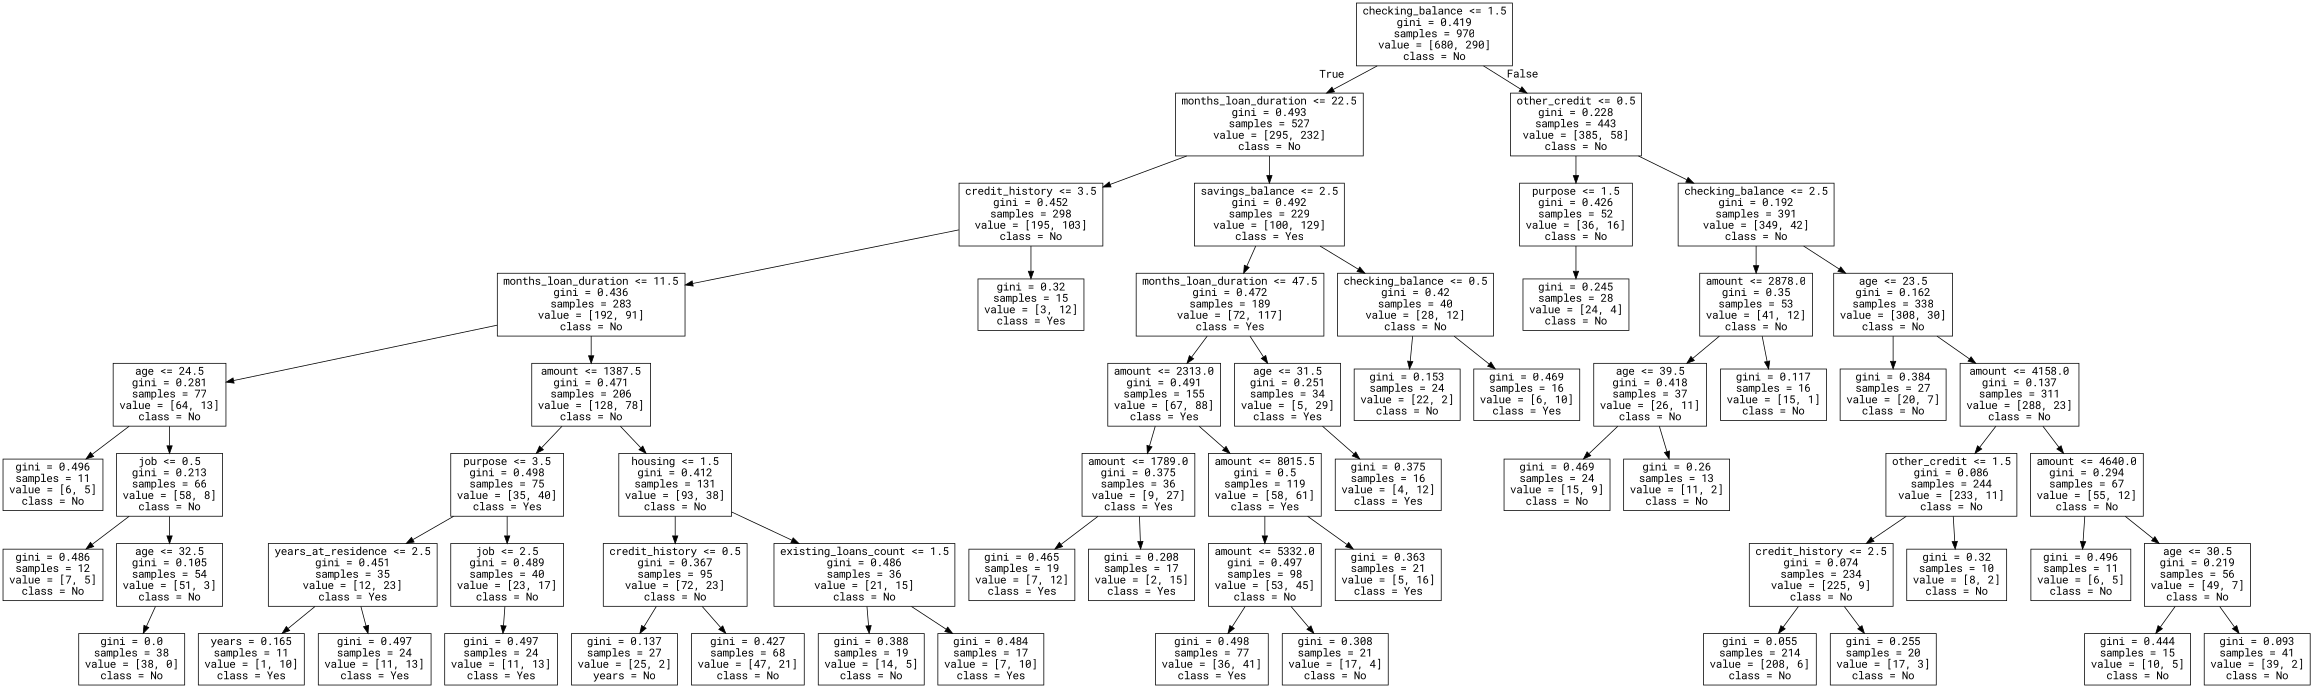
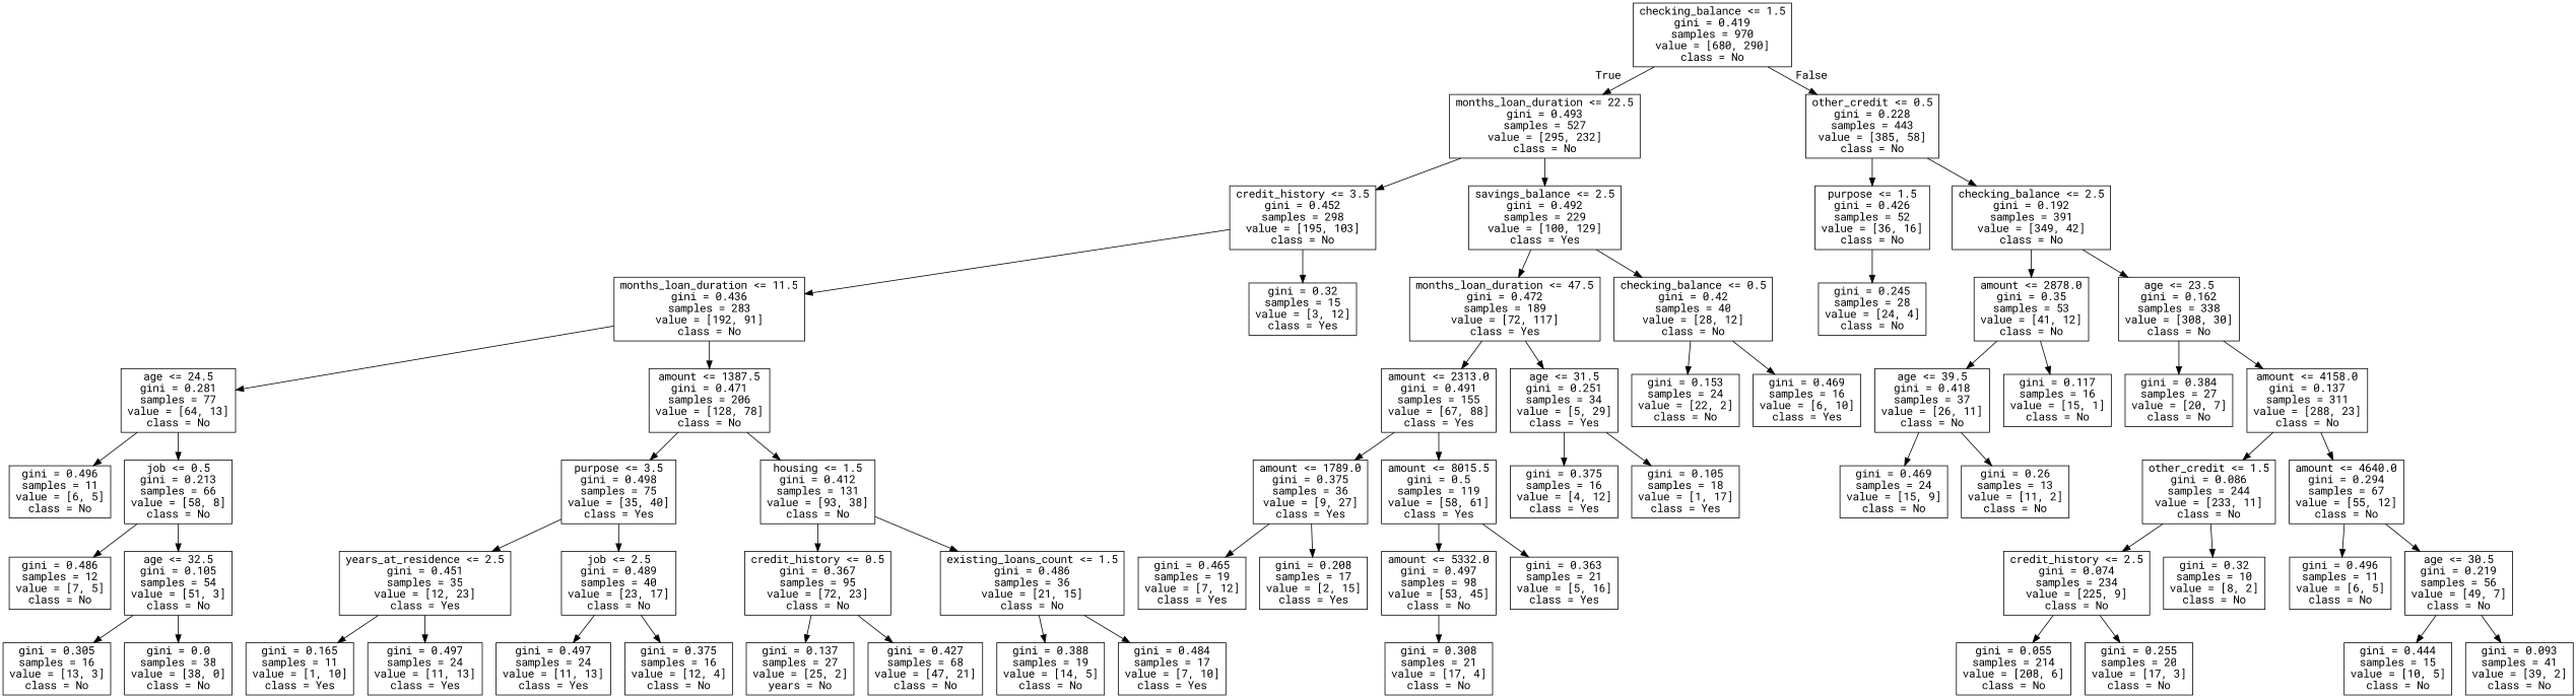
  digraph {
    fontname="Roboto Mono"
    node [fontname="Roboto Mono" shape=box]
    edge [fontname="Roboto Mono"]
    n1 [label="checking_balance <= 1.5\ngini = 0.419\nsamples = 970\nvalue = [680, 290]\nclass = No"]
    n2 [label="months_loan_duration <= 22.5\ngini = 0.493\nsamples = 527\nvalue = [295, 232]\nclass = No"]
    n3 [label="other_credit <= 0.5\ngini = 0.228\nsamples = 443\nvalue = [385, 58]\nclass = No"]
    n4 [label="credit_history <= 3.5\ngini = 0.452\nsamples = 298\nvalue = [195, 103]\nclass = No"]
    n5 [label="savings_balance <= 2.5\ngini = 0.492\nsamples = 229\nvalue = [100, 129]\nclass = Yes"]
    n6 [label="purpose <= 1.5\ngini = 0.426\nsamples = 52\nvalue = [36, 16]\nclass = No"]
    n7 [label="checking_balance <= 2.5\ngini = 0.192\nsamples = 391\nvalue = [349, 42]\nclass = No"]
    n8 [label="months_loan_duration <= 11.5\ngini = 0.436\nsamples = 283\nvalue = [192, 91]\nclass = No"]
    n9 [label="gini = 0.32\nsamples = 15\nvalue = [3, 12]\nclass = Yes"]
    n10 [label="months_loan_duration <= 47.5\ngini = 0.472\nsamples = 189\nvalue = [72, 117]\nclass = Yes"]
    n11 [label="checking_balance <= 0.5\ngini = 0.42\nsamples = 40\nvalue = [28, 12]\nclass = No"]
    n12 [label="age <= 24.5\ngini = 0.281\nsamples = 77\nvalue = [64, 13]\nclass = No"]
    n13 [label="amount <= 1387.5\ngini = 0.471\nsamples = 206\nvalue = [128, 78]\nclass = No"]
    n14 [label="gini = 0.496\nsamples = 11\nvalue = [6, 5]\nclass = No"]
    n15 [label="job <= 0.5\ngini = 0.213\nsamples = 66\nvalue = [58, 8]\nclass = No"]
    n16 [label="purpose <= 3.5\ngini = 0.498\nsamples = 75\nvalue = [35, 40]\nclass = Yes"]
    n17 [label="housing <= 1.5\ngini = 0.412\nsamples = 131\nvalue = [93, 38]\nclass = No"]
    n18 [label="gini = 0.486\nsamples = 12\nvalue = [7, 5]\nclass = No"]
    n19 [label="age <= 32.5\ngini = 0.105\nsamples = 54\nvalue = [51, 3]\nclass = No"]
+   n20 [label="gini = 0.305\nsamples = 16\nvalue = [13, 3]\nclass = No"]
    n21 [label="gini = 0.0\nsamples = 38\nvalue = [38, 0]\nclass = No"]
    n22 [label="years_at_residence <= 2.5\ngini = 0.451\nsamples = 35\nvalue = [12, 23]\nclass = Yes"]
    n23 [label="job <= 2.5\ngini = 0.489\nsamples = 40\nvalue = [23, 17]\nclass = No"]
    n24 [label="credit_history <= 0.5\ngini = 0.367\nsamples = 95\nvalue = [72, 23]\nclass = No"]
    n25 [label="existing_loans_count <= 1.5\ngini = 0.486\nsamples = 36\nvalue = [21, 15]\nclass = No"]
-   n26 [label="years = 0.165\nsamples = 11\nvalue = [1, 10]\nclass = Yes"]
+   n26 [label="gini = 0.165\nsamples = 11\nvalue = [1, 10]\nclass = Yes"]
    n27 [label="gini = 0.497\nsamples = 24\nvalue = [11, 13]\nclass = Yes"]
    n28 [label="gini = 0.497\nsamples = 24\nvalue = [11, 13]\nclass = Yes"]
+   n29 [label="gini = 0.375\nsamples = 16\nvalue = [12, 4]\nclass = No"]
    n30 [label="gini = 0.137\nsamples = 27\nvalue = [25, 2]\nyears = No"]
    n31 [label="gini = 0.427\nsamples = 68\nvalue = [47, 21]\nclass = No"]
    n32 [label="gini = 0.388\nsamples = 19\nvalue = [14, 5]\nclass = No"]
    n33 [label="gini = 0.484\nsamples = 17\nvalue = [7, 10]\nclass = Yes"]
    n34 [label="amount <= 2313.0\ngini = 0.491\nsamples = 155\nvalue = [67, 88]\nclass = Yes"]
    n35 [label="age <= 31.5\ngini = 0.251\nsamples = 34\nvalue = [5, 29]\nclass = Yes"]
    n36 [label="gini = 0.153\nsamples = 24\nvalue = [22, 2]\nclass = No"]
    n37 [label="gini = 0.469\nsamples = 16\nvalue = [6, 10]\nclass = Yes"]
    n38 [label="amount <= 1789.0\ngini = 0.375\nsamples = 36\nvalue = [9, 27]\nclass = Yes"]
    n39 [label="amount <= 8015.5\ngini = 0.5\nsamples = 119\nvalue = [58, 61]\nclass = Yes"]
    n40 [label="gini = 0.375\nsamples = 16\nvalue = [4, 12]\nclass = Yes"]
+   n41 [label="gini = 0.105\nsamples = 18\nvalue = [1, 17]\nclass = Yes"]
    n42 [label="gini = 0.465\nsamples = 19\nvalue = [7, 12]\nclass = Yes"]
    n43 [label="gini = 0.208\nsamples = 17\nvalue = [2, 15]\nclass = Yes"]
    n44 [label="amount <= 5332.0\ngini = 0.497\nsamples = 98\nvalue = [53, 45]\nclass = No"]
    n45 [label="gini = 0.363\nsamples = 21\nvalue = [5, 16]\nclass = Yes"]
-   n46 [label="gini = 0.498\nsamples = 77\nvalue = [36, 41]\nclass = Yes"]
    n47 [label="gini = 0.308\nsamples = 21\nvalue = [17, 4]\nclass = No"]
    n48 [label="gini = 0.245\nsamples = 28\nvalue = [24, 4]\nclass = No"]
    n49 [label="amount <= 2878.0\ngini = 0.35\nsamples = 53\nvalue = [41, 12]\nclass = No"]
    n50 [label="age <= 23.5\ngini = 0.162\nsamples = 338\nvalue = [308, 30]\nclass = No"]
    n51 [label="age <= 39.5\ngini = 0.418\nsamples = 37\nvalue = [26, 11]\nclass = No"]
    n52 [label="gini = 0.117\nsamples = 16\nvalue = [15, 1]\nclass = No"]
    n53 [label="gini = 0.384\nsamples = 27\nvalue = [20, 7]\nclass = No"]
    n54 [label="amount <= 4158.0\ngini = 0.137\nsamples = 311\nvalue = [288, 23]\nclass = No"]
    n55 [label="gini = 0.469\nsamples = 24\nvalue = [15, 9]\nclass = No"]
    n56 [label="gini = 0.26\nsamples = 13\nvalue = [11, 2]\nclass = No"]
    n57 [label="other_credit <= 1.5\ngini = 0.086\nsamples = 244\nvalue = [233, 11]\nclass = No"]
    n58 [label="amount <= 4640.0\ngini = 0.294\nsamples = 67\nvalue = [55, 12]\nclass = No"]
    n59 [label="credit_history <= 2.5\ngini = 0.074\nsamples = 234\nvalue = [225, 9]\nclass = No"]
    n60 [label="gini = 0.32\nsamples = 10\nvalue = [8, 2]\nclass = No"]
    n61 [label="gini = 0.496\nsamples = 11\nvalue = [6, 5]\nclass = No"]
    n62 [label="age <= 30.5\ngini = 0.219\nsamples = 56\nvalue = [49, 7]\nclass = No"]
    n63 [label="gini = 0.055\nsamples = 214\nvalue = [208, 6]\nclass = No"]
    n64 [label="gini = 0.255\nsamples = 20\nvalue = [17, 3]\nclass = No"]
    n65 [label="gini = 0.444\nsamples = 15\nvalue = [10, 5]\nclass = No"]
    n66 [label="gini = 0.093\nsamples = 41\nvalue = [39, 2]\nclass = No"]
    n1 -> n2 [headlabel=True labelangle=45 labeldistance=2.5]
    n1 -> n3 [headlabel=False labelangle=-45 labeldistance=2.5]
    n2 -> n4
    n2 -> n5
    n3 -> n6
    n3 -> n7
    n4 -> n8
    n4 -> n9
    n5 -> n10
    n5 -> n11
    n6 -> n48
    n7 -> n49
    n7 -> n50
    n8 -> n12
    n8 -> n13
    n10 -> n34
    n10 -> n35
    n11 -> n36
    n11 -> n37
    n12 -> n14
    n12 -> n15
    n13 -> n16
    n13 -> n17
    n15 -> n18
    n15 -> n19
    n16 -> n22
    n16 -> n23
    n17 -> n24
    n17 -> n25
+   n19 -> n20
    n19 -> n21
    n22 -> n26
    n22 -> n27
    n23 -> n28
+   n23 -> n29
    n24 -> n30
    n24 -> n31
    n25 -> n32
    n25 -> n33
    n34 -> n38
    n34 -> n39
    n35 -> n40
+   n35 -> n41
    n38 -> n42
    n38 -> n43
    n39 -> n44
    n39 -> n45
-   n44 -> n46
    n44 -> n47
    n49 -> n51
    n49 -> n52
    n50 -> n53
    n50 -> n54
    n51 -> n55
    n51 -> n56
    n54 -> n57
    n54 -> n58
    n57 -> n59
    n57 -> n60
    n58 -> n61
    n58 -> n62
    n59 -> n63
    n59 -> n64
    n62 -> n65
    n62 -> n66
  }
